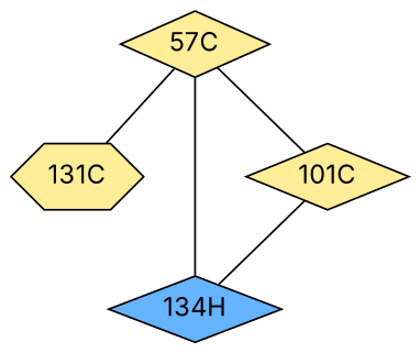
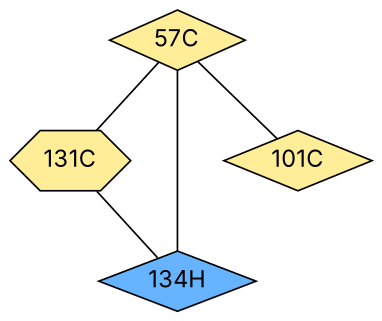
  graph {
    fontname=Inter
    node [fillcolor="#FFED97" fontname=Inter shape=diamond style=radial]
    edge [fontname=Inter penwidth=1]
    n1 [label="57C"]
    "131C" [shape=hexagon]
    "134H" [fillcolor="#66B3FF"]
    "101C"
    n1 -- "131C"
    n1 -- "134H"
    n1 -- "101C"
-   "101C" -- "134H"
+   "131C" -- "134H"
  }
